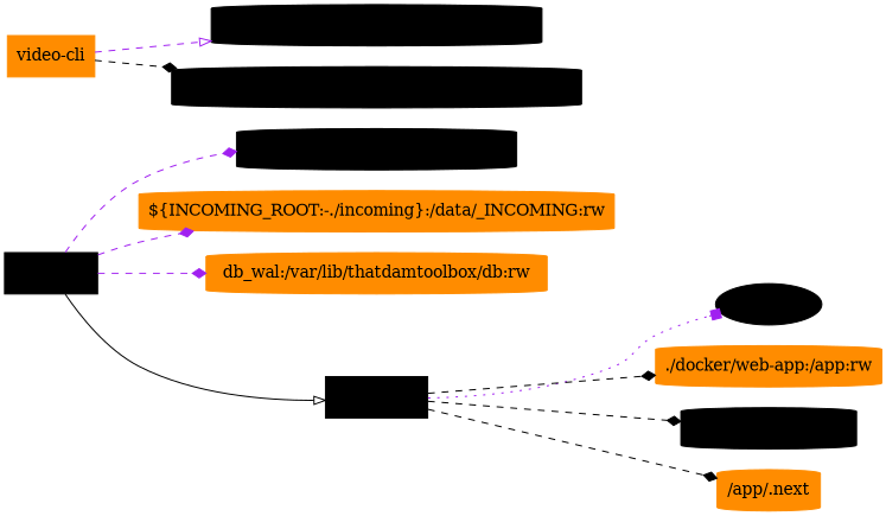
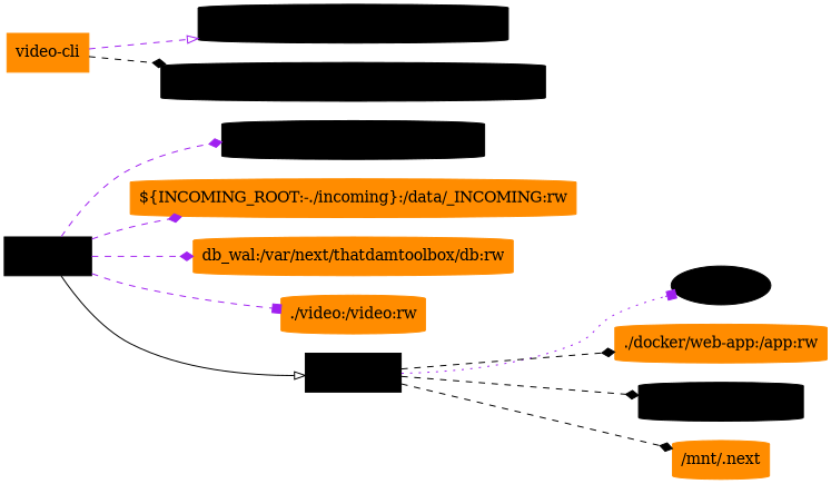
  digraph {
    fontname="DejaVu Serif"
    rankdir=LR
    node [color=black fontname="DejaVu Serif" shape=cylinder style=filled]
    edge [arrowhead=diamond color=purple fontname="DejaVu Serif" style=dashed]
    n1 [label="video-api" shape=box]
    n2 [label="${DATA_ROOT:-./data}:/data:rw"]
    n3 [color=darkorange label="${INCOMING_ROOT:-./incoming}:/data/_INCOMING:rw"]
-   n4 [color=darkorange label="db_wal:/var/lib/thatdamtoolbox/db:rw"]
+   n4 [color=darkorange label="db_wal:/var/next/thatdamtoolbox/db:rw"]
+   n5 [color=darkorange label="./video:/video:rw"]
    n6 [label="video-web" shape=box]
    n7 [label=damnet shape=ellipse]
    n8 [color=darkorange label="./docker/web-app:/app:rw"]
    n9 [label="/app/node_modules"]
-   n10 [color=darkorange label="/app/.next"]
+   n10 [color=darkorange label="/mnt/.next"]
    n11 [color=darkorange label="video-cli" shape=box]
    n12 [label="/mnt/b/Video/thatdamtoolbox:/data:rw"]
    n13 [label="/mnt/b/Video/_INCOMING:/data/_INCOMING:rw"]
    n1 -> n2
    n1 -> n3
    n1 -> n4
+   n1 -> n5 [arrowhead=box]
    n1 -> n6 [arrowhead=onormal color=black style=""]
    n6 -> n7 [arrowhead=box style=dotted]
    n6 -> n8 [color=black]
    n6 -> n9 [color=black]
    n6 -> n10 [color=black]
    n11 -> n12 [arrowhead=onormal]
    n11 -> n13 [color=black]
  }
